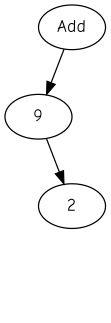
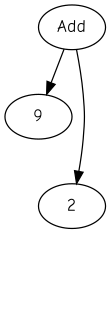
  digraph {
    fontname="Comic Neue"
    node [fontname="Comic Neue"]
    edge [fontname="Comic Neue"]
    n1 [label=Add]
    n2 [label=9]
    n3 [label=2]
    c [style=invis]
    n1 -> n2
-   n2 -> n3
+   n1 -> n3
    n3 -> c [style=invis]
  }
